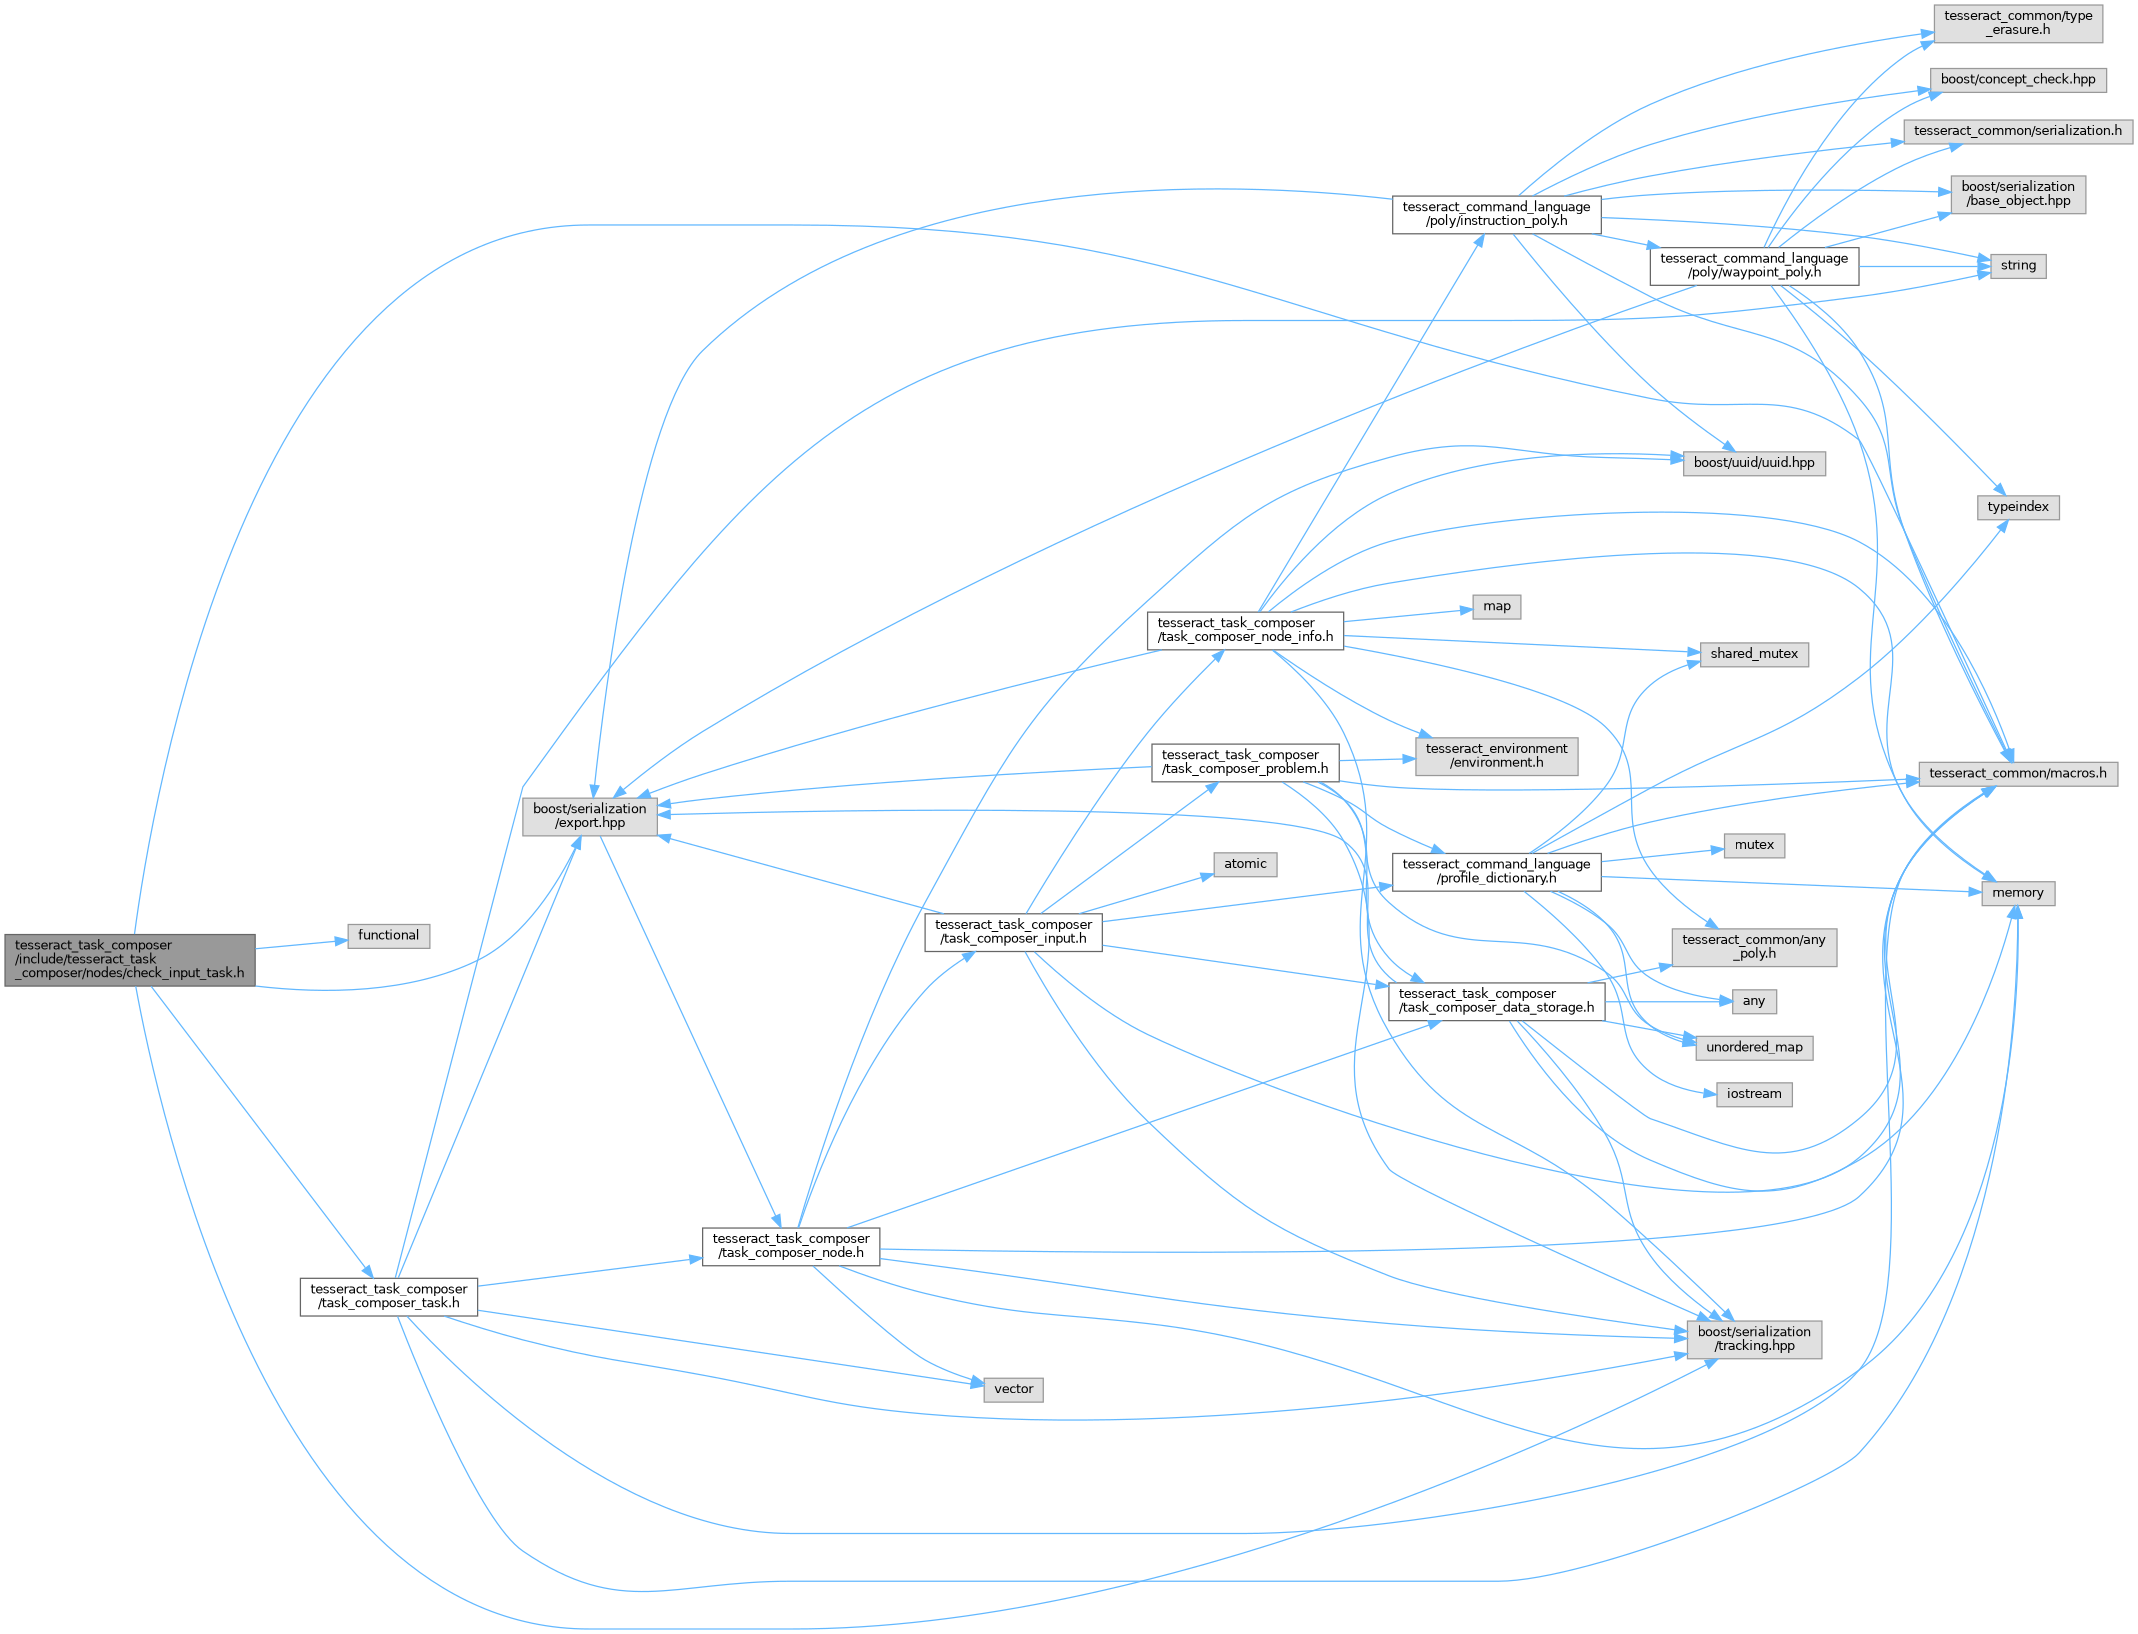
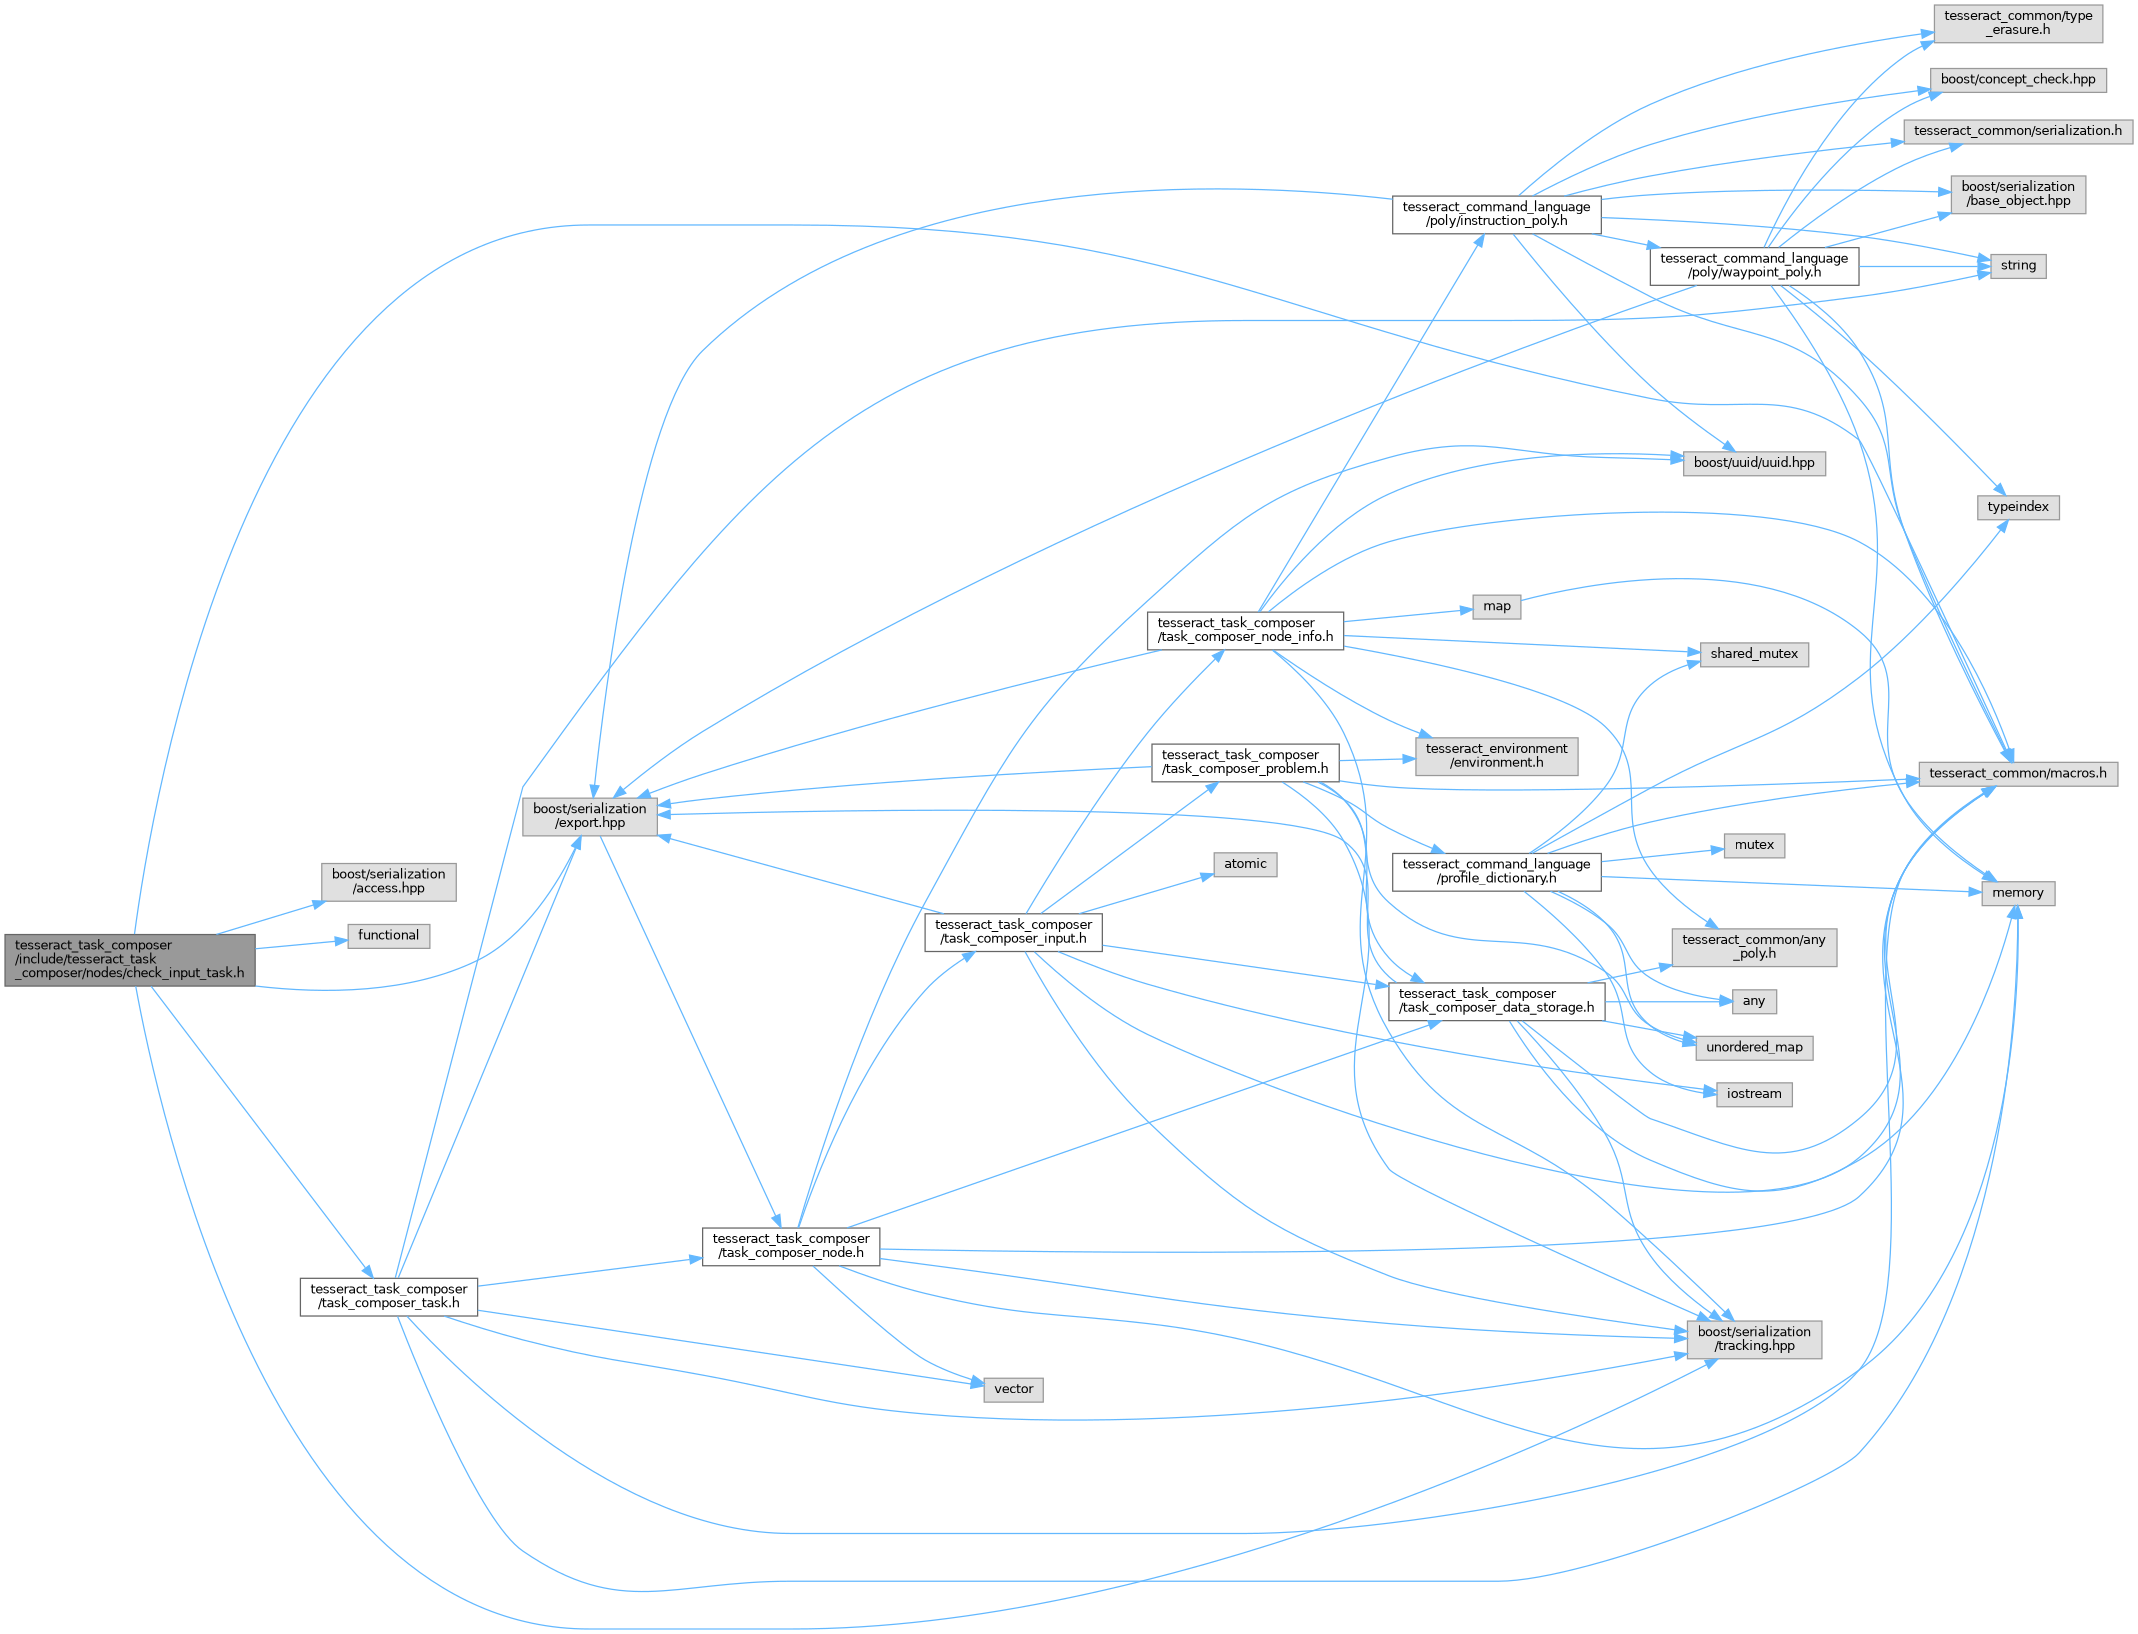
  digraph {
    fontname="DejaVu Sans"
    rankdir=LR
    node [color=grey60 fillcolor="#E0E0E0" fontname="DejaVu Sans" fontsize=10 shape=box style=filled]
    edge [color=steelblue1 fontname="DejaVu Sans" fontsize=10 labelfontname=Helvetica labelfontsize=10 style=solid]
    n1 [color=gray40 fillcolor=grey60 fontcolor=black height=0.2 label="tesseract_task_composer\l/include/tesseract_task\l_composer/nodes/check_input_task.h" width=0.4]
    n2 [height=0.2 label="tesseract_common/macros.h" width=0.4]
+   n3 [height=0.2 label="boost/serialization\l/access.hpp" width=0.4]
    n4 [height=0.2 label=functional width=0.4]
    n5 [color=grey40 fillcolor=white height=0.2 label="tesseract_task_composer\l/task_composer_task.h" width=0.4]
    n6 [height=0.2 label="boost/serialization\l/export.hpp" width=0.4]
    n7 [height=0.2 label="boost/serialization\l/tracking.hpp" width=0.4]
    n8 [height=0.2 label=string width=0.4]
    n9 [height=0.2 label=vector width=0.4]
    n10 [height=0.2 label=memory width=0.4]
    n11 [color=grey40 fillcolor=white height=0.2 label="tesseract_task_composer\l/task_composer_node.h" width=0.4]
    n12 [height=0.2 label="boost/uuid/uuid.hpp" width=0.4]
    n13 [color=grey40 fillcolor=white height=0.2 label="tesseract_task_composer\l/task_composer_input.h" width=0.4]
    n14 [color=grey40 fillcolor=white height=0.2 label="tesseract_task_composer\l/task_composer_data_storage.h" width=0.4]
    n15 [height=0.2 label=atomic width=0.4]
    n16 [color=grey40 fillcolor=white height=0.2 label="tesseract_command_language\l/profile_dictionary.h" width=0.4]
    n17 [color=grey40 fillcolor=white height=0.2 label="tesseract_task_composer\l/task_composer_node_info.h" width=0.4]
    n18 [color=grey40 fillcolor=white height=0.2 label="tesseract_task_composer\l/task_composer_problem.h" width=0.4]
    n19 [height=0.2 label=any width=0.4]
    n20 [height=0.2 label=unordered_map width=0.4]
    n21 [height=0.2 label="tesseract_common/any\l_poly.h" width=0.4]
    n22 [height=0.2 label=iostream width=0.4]
    n23 [height=0.2 label=typeindex width=0.4]
    n24 [height=0.2 label=mutex width=0.4]
    n25 [height=0.2 label=shared_mutex width=0.4]
    n26 [height=0.2 label=map width=0.4]
    n27 [height=0.2 label="tesseract_environment\l/environment.h" width=0.4]
    n28 [color=grey40 fillcolor=white height=0.2 label="tesseract_command_language\l/poly/instruction_poly.h" width=0.4]
    n29 [height=0.2 label="boost/serialization\l/base_object.hpp" width=0.4]
    n30 [height=0.2 label="boost/concept_check.hpp" width=0.4]
    n31 [color=grey40 fillcolor=white height=0.2 label="tesseract_command_language\l/poly/waypoint_poly.h" width=0.4]
    n32 [height=0.2 label="tesseract_common/serialization.h" width=0.4]
    n33 [height=0.2 label="tesseract_common/type\l_erasure.h" width=0.4]
    n1 -> n2
+   n1 -> n3
    n1 -> n4
    n1 -> n5
    n1 -> n6
    n1 -> n7
    n5 -> n2
    n5 -> n6
    n5 -> n7
    n5 -> n8
    n5 -> n9
    n5 -> n10
    n5 -> n11
    n6 -> n11
    n11 -> n2
    n11 -> n7
    n11 -> n9
    n11 -> n10
    n11 -> n12
    n11 -> n13
    n11 -> n14
    n13 -> n2
    n13 -> n6
    n13 -> n7
    n13 -> n14
    n13 -> n15
-   n13 -> n16
+   n13 -> n22
    n13 -> n17
    n13 -> n18
    n14 -> n2
    n14 -> n6
    n14 -> n7
    n14 -> n10
    n14 -> n19
    n14 -> n20
    n14 -> n21
    n16 -> n2
    n16 -> n10
    n16 -> n19
    n16 -> n20
    n16 -> n22
    n16 -> n23
    n16 -> n24
    n16 -> n25
    n17 -> n2
    n17 -> n6
    n17 -> n7
-   n17 -> n10
+   n26 -> n10
    n17 -> n12
    n17 -> n21
    n17 -> n25
    n17 -> n26
    n17 -> n27
    n17 -> n28
    n18 -> n2
    n18 -> n6
    n18 -> n7
    n18 -> n14
    n18 -> n16
    n18 -> n20
    n18 -> n27
    n28 -> n2
    n28 -> n6
    n28 -> n8
    n28 -> n12
    n28 -> n29
    n28 -> n30
    n28 -> n31
    n28 -> n32
    n28 -> n33
    n31 -> n2
    n31 -> n6
    n31 -> n8
    n31 -> n10
    n31 -> n23
    n31 -> n29
    n31 -> n30
    n31 -> n32
    n31 -> n33
  }
